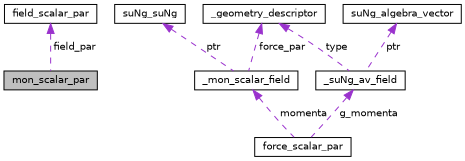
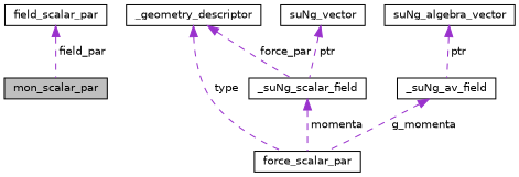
  digraph {
    node [color=black fillcolor=white fontname=Helvetica fontsize=10 shape=record style=filled]
    edge [color=darkorchid3 dir=back fontname=Helvetica fontsize=10 labelfontname=Helvetica labelfontsize=10 style=dashed]
    n1 [fillcolor=grey75 fontcolor=black height=0.2 label=mon_scalar_par width=0.4]
    n2 [height=0.2 label=field_scalar_par width=0.4]
-   n3 [height=0.2 label=_mon_scalar_field width=0.4]
+   n3 [height=0.2 label=_suNg_scalar_field width=0.4]
    n4 [height=0.2 label=force_scalar_par width=0.4]
-   n5 [height=0.2 label=suNg_suNg width=0.4]
+   n5 [height=0.2 label=suNg_vector width=0.4]
    n6 [height=0.2 label=_geometry_descriptor width=0.4]
    n7 [height=0.2 label=_suNg_av_field width=0.4]
    n8 [height=0.2 label=suNg_algebra_vector width=0.4]
    n2 -> n1 [label=" field_par"]
    n3 -> n4 [label=" momenta"]
    n5 -> n3 [label=" ptr"]
    n6 -> n3 [label=" force_par"]
-   n6 -> n7 [label=" type"]
+   n6 -> n4 [label=" type"]
    n7 -> n4 [label=" g_momenta"]
    n8 -> n7 [label=" ptr"]
  }
